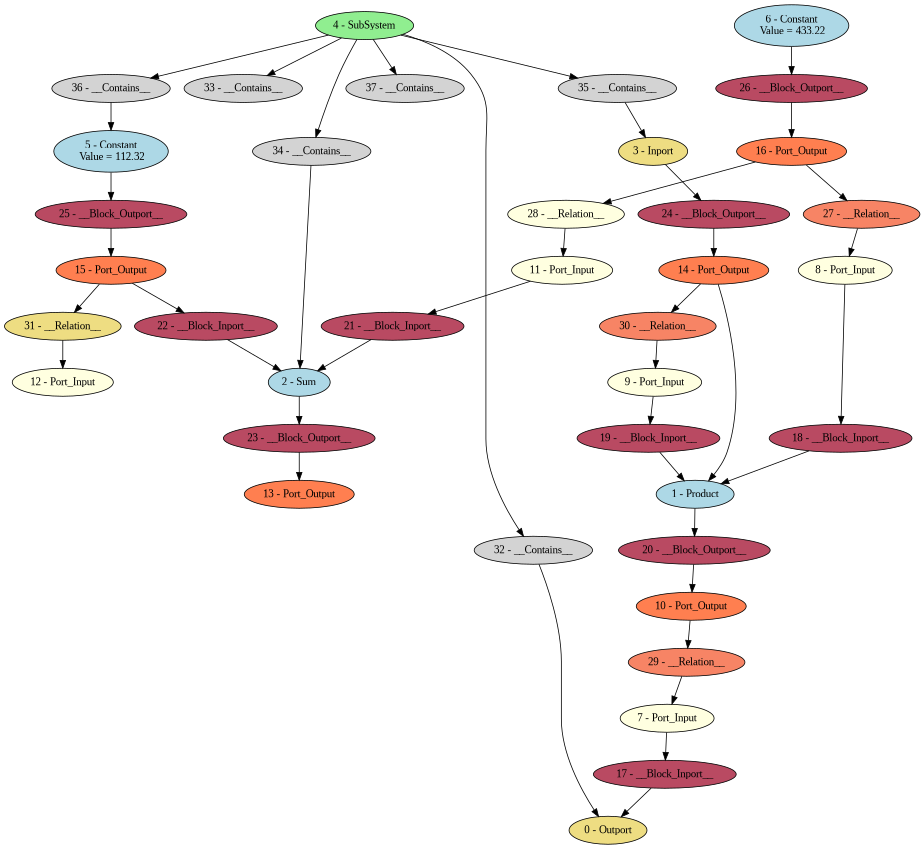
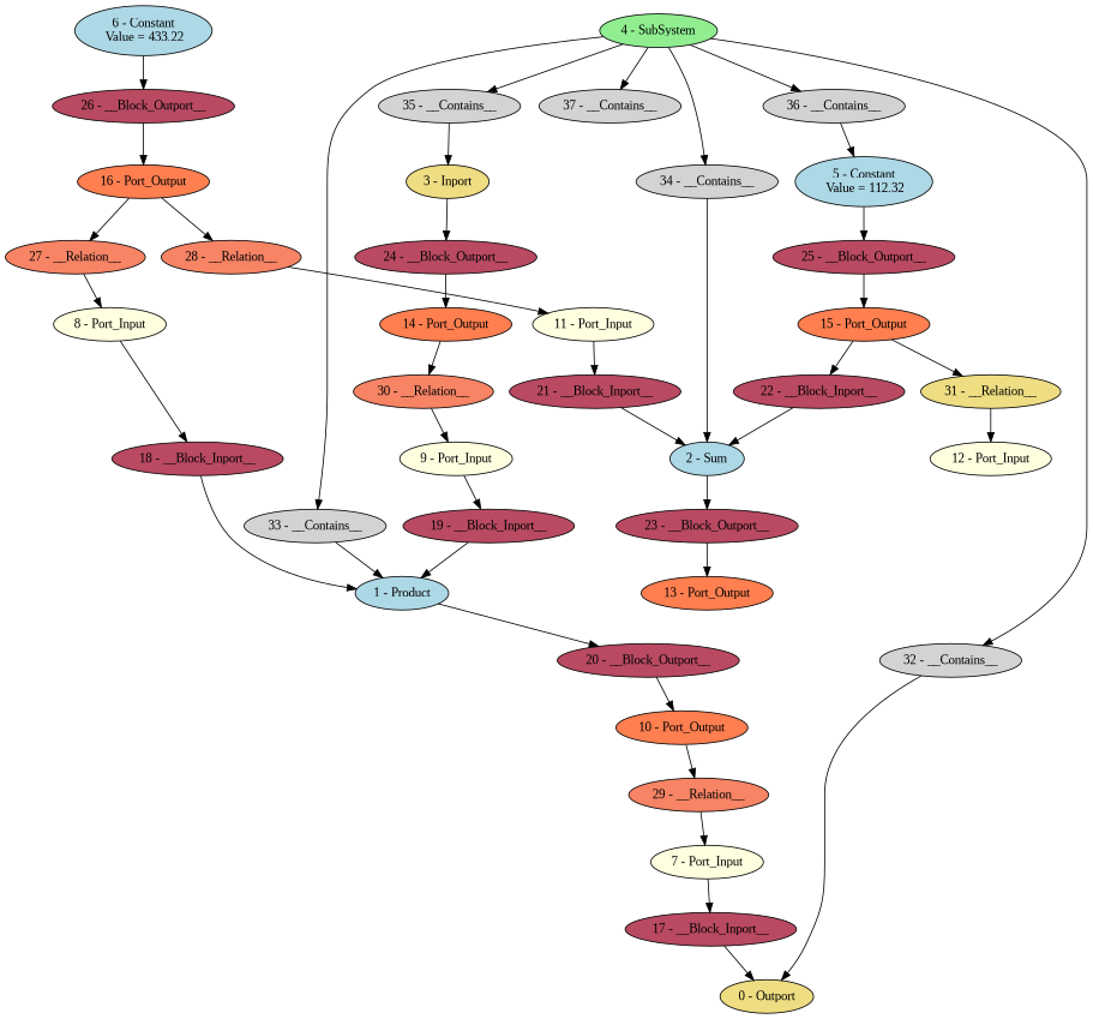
  digraph {
    fontname="Liberation Serif"
    node [fillcolor="#b94a62" fontname="Liberation Serif" style=filled]
    edge [fontname="Liberation Serif"]
    "0 - Outport" [fillcolor=lightgoldenrod]
    "1 - Product" [fillcolor=lightblue]
    "20 - __Block_Outport__"
    "10 - Port_Output" [fillcolor=coral]
    "2 - Sum" [fillcolor=lightblue]
    "23 - __Block_Outport__"
    "13 - Port_Output" [fillcolor=coral]
    "3 - Inport" [fillcolor=lightgoldenrod]
    "24 - __Block_Outport__"
    "14 - Port_Output" [fillcolor=coral]
    "4 - SubSystem" [fillcolor=lightgreen]
    "32 - __Contains__" [fillcolor=lightgray]
    "33 - __Contains__" [fillcolor=lightgray]
    "34 - __Contains__" [fillcolor=lightgray]
    "35 - __Contains__" [fillcolor=lightgray]
    "36 - __Contains__" [fillcolor=lightgray]
    "37 - __Contains__" [fillcolor=lightgray]
    "5 - Constant\n Value = 112.32" [fillcolor=lightblue]
    "25 - __Block_Outport__"
    "15 - Port_Output" [fillcolor=coral]
    "6 - Constant\n Value = 433.22" [fillcolor=lightblue]
    "26 - __Block_Outport__"
    "16 - Port_Output" [fillcolor=coral]
    "7 - Port_Input" [fillcolor=lightyellow]
    "17 - __Block_Inport__"
    "8 - Port_Input" [fillcolor=lightyellow]
    "18 - __Block_Inport__"
    "9 - Port_Input" [fillcolor=lightyellow]
    "19 - __Block_Inport__"
    "29 - __Relation__" [fillcolor="#f78465"]
    "11 - Port_Input" [fillcolor=lightyellow]
    "21 - __Block_Inport__"
    "12 - Port_Input" [fillcolor=lightyellow]
    "22 - __Block_Inport__"
    "30 - __Relation__" [fillcolor="#f78465"]
    "31 - __Relation__" [fillcolor=lightgoldenrod]
    "27 - __Relation__" [fillcolor="#f78465"]
-   "28 - __Relation__" [fillcolor=lightyellow]
+   "28 - __Relation__" [fillcolor="#f78465"]
    "1 - Product" -> "20 - __Block_Outport__"
    "20 - __Block_Outport__" -> "10 - Port_Output"
    "10 - Port_Output" -> "29 - __Relation__"
    "2 - Sum" -> "23 - __Block_Outport__"
    "23 - __Block_Outport__" -> "13 - Port_Output"
    "3 - Inport" -> "24 - __Block_Outport__"
    "24 - __Block_Outport__" -> "14 - Port_Output"
    "14 - Port_Output" -> "30 - __Relation__"
    "4 - SubSystem" -> "32 - __Contains__"
    "4 - SubSystem" -> "33 - __Contains__"
    "4 - SubSystem" -> "34 - __Contains__"
    "4 - SubSystem" -> "35 - __Contains__"
    "4 - SubSystem" -> "36 - __Contains__"
    "4 - SubSystem" -> "37 - __Contains__"
    "32 - __Contains__" -> "0 - Outport"
-   "14 - Port_Output" -> "1 - Product"
+   "33 - __Contains__" -> "1 - Product"
    "34 - __Contains__" -> "2 - Sum"
    "35 - __Contains__" -> "3 - Inport"
    "36 - __Contains__" -> "5 - Constant\n Value = 112.32"
    "5 - Constant\n Value = 112.32" -> "25 - __Block_Outport__"
    "25 - __Block_Outport__" -> "15 - Port_Output"
    "15 - Port_Output" -> "22 - __Block_Inport__"
    "15 - Port_Output" -> "31 - __Relation__"
    "6 - Constant\n Value = 433.22" -> "26 - __Block_Outport__"
    "26 - __Block_Outport__" -> "16 - Port_Output"
    "16 - Port_Output" -> "27 - __Relation__"
    "16 - Port_Output" -> "28 - __Relation__"
    "7 - Port_Input" -> "17 - __Block_Inport__"
    "17 - __Block_Inport__" -> "0 - Outport"
    "8 - Port_Input" -> "18 - __Block_Inport__"
    "18 - __Block_Inport__" -> "1 - Product"
    "9 - Port_Input" -> "19 - __Block_Inport__"
    "19 - __Block_Inport__" -> "1 - Product"
    "29 - __Relation__" -> "7 - Port_Input"
    "11 - Port_Input" -> "21 - __Block_Inport__"
    "21 - __Block_Inport__" -> "2 - Sum"
    "22 - __Block_Inport__" -> "2 - Sum"
    "30 - __Relation__" -> "9 - Port_Input"
    "31 - __Relation__" -> "12 - Port_Input"
    "27 - __Relation__" -> "8 - Port_Input"
    "28 - __Relation__" -> "11 - Port_Input"
  }
